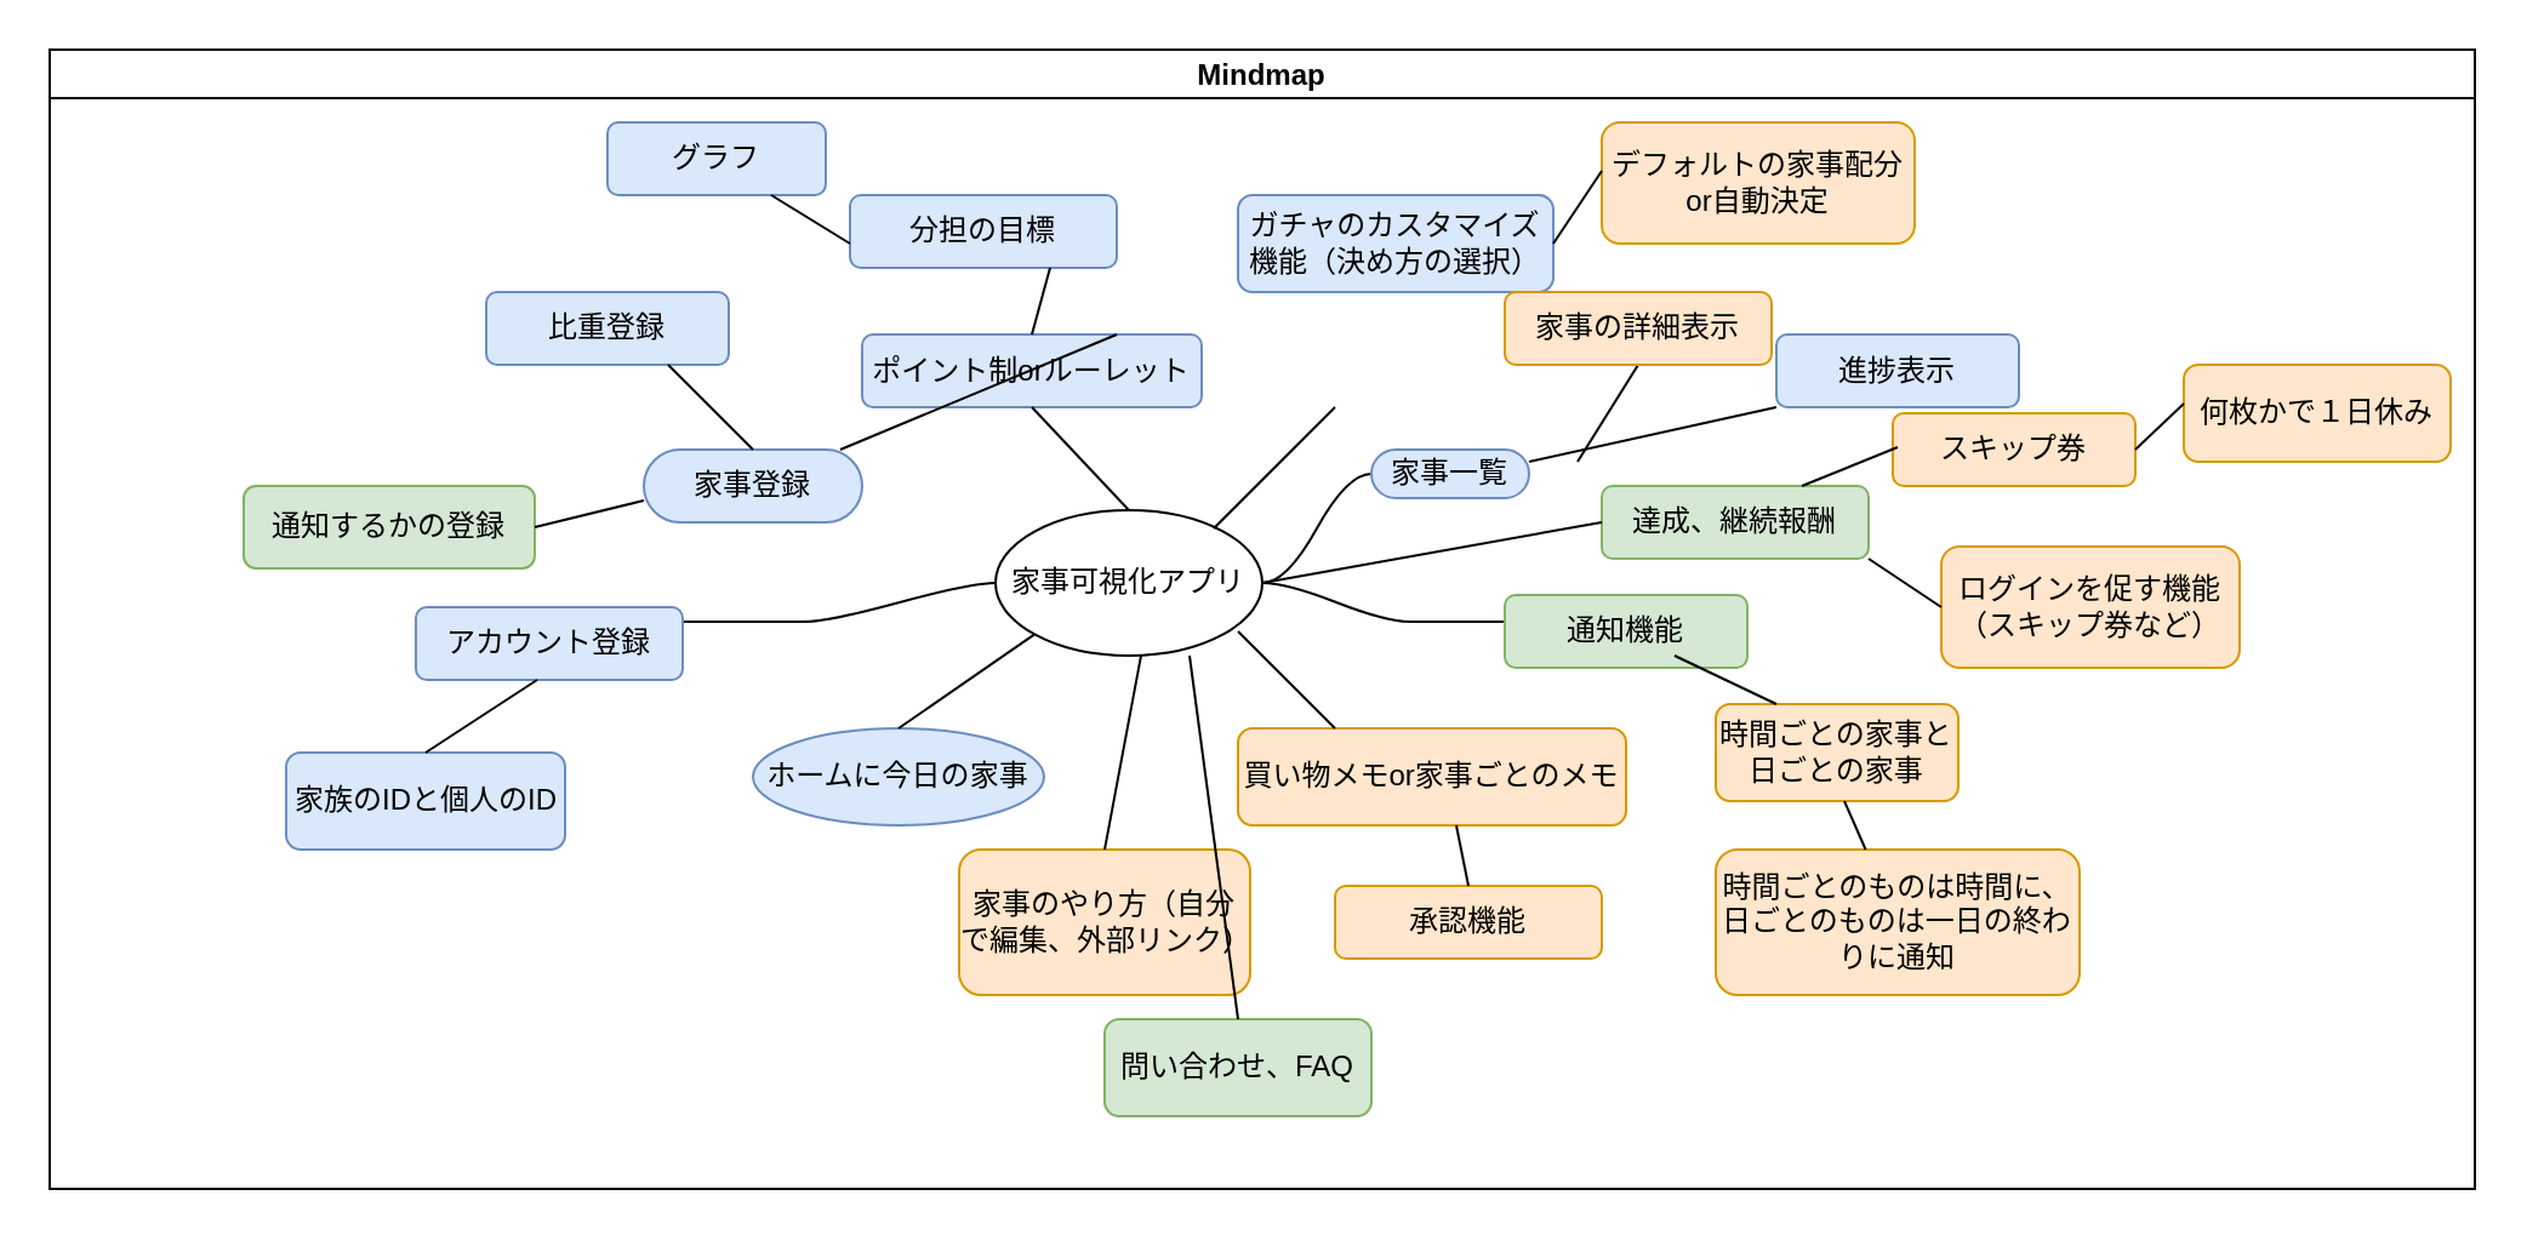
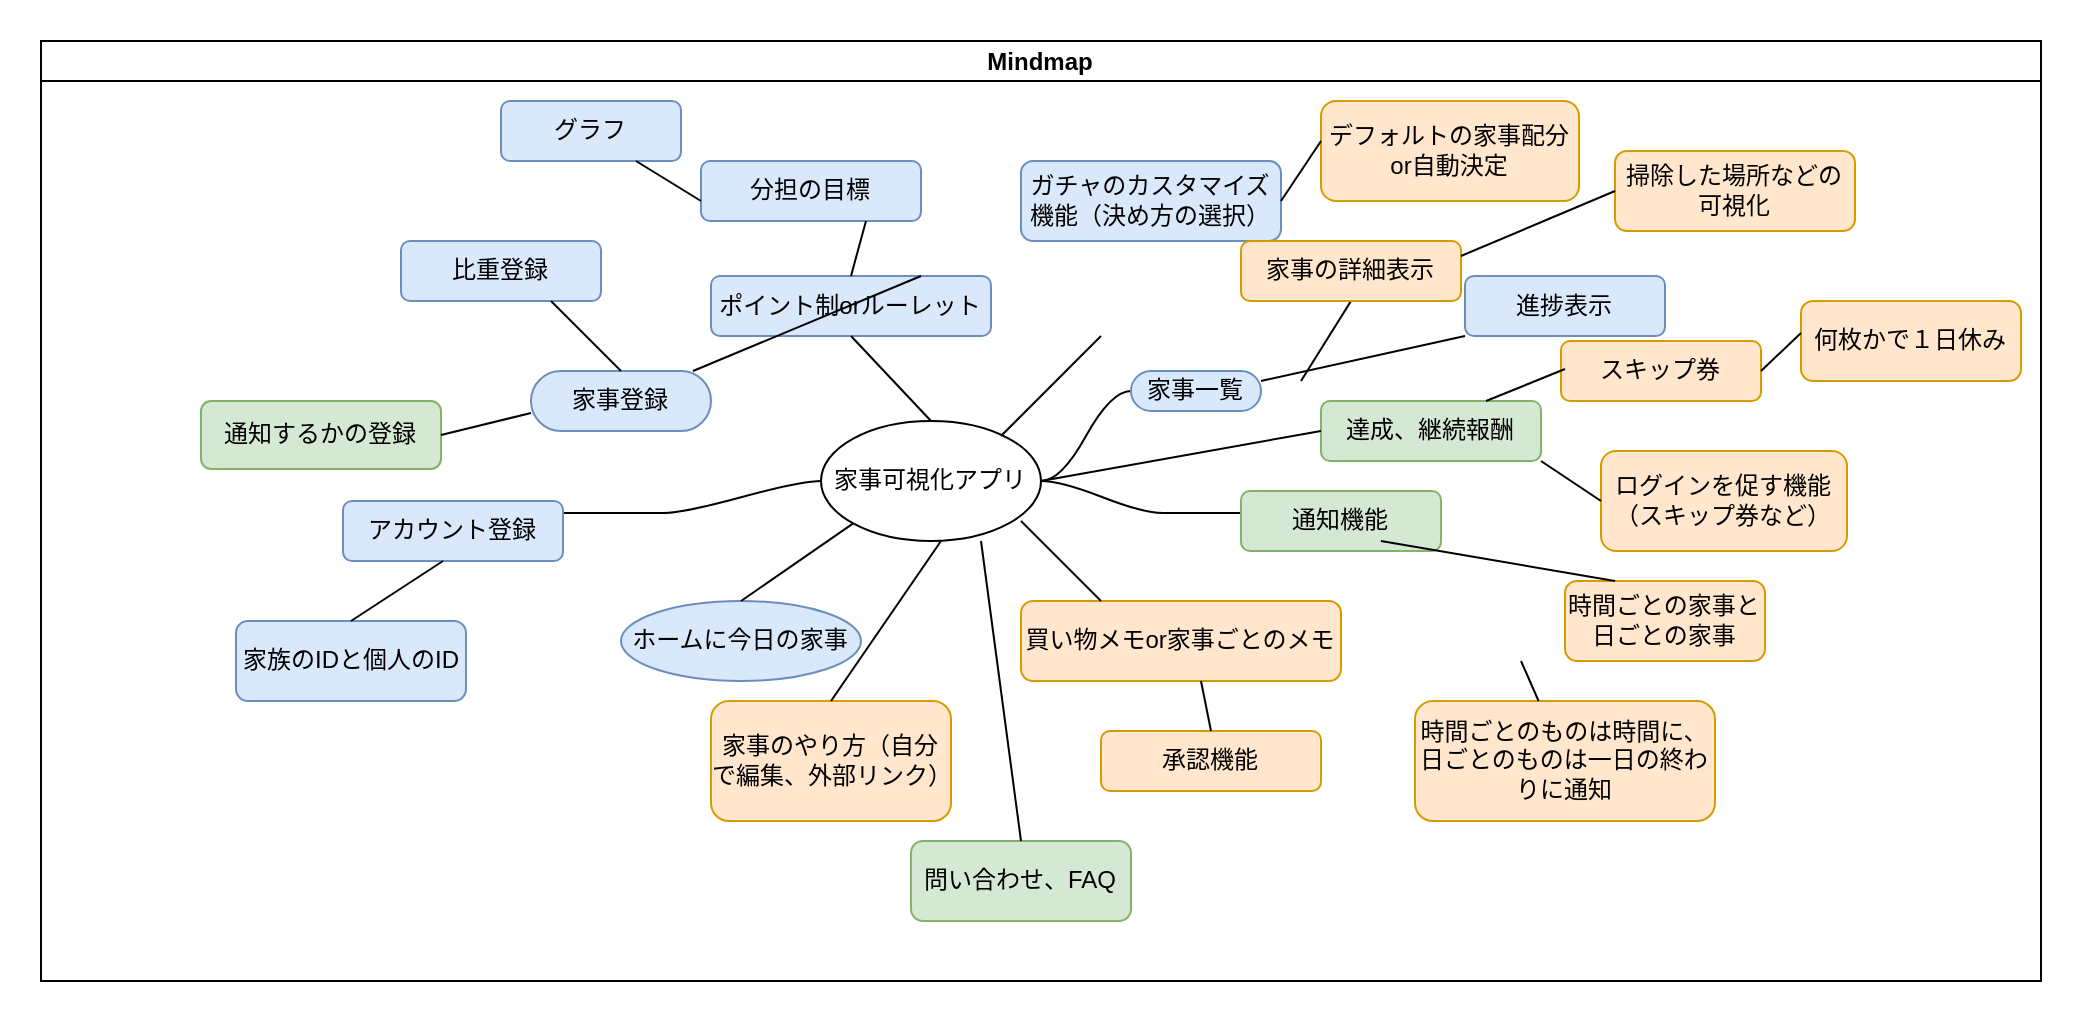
  <mxCell id="0" />
  <mxCell id="1" parent="0" />
  <mxCell id="2" value="Mindmap" style="swimlane;startSize=20;horizontal=1;containerType=tree;" parent="1" vertex="1"><mxGeometry x="20" y="20" width="1000" height="470" as="geometry" /></mxCell>
  <mxCell id="3" value="" style="edgeStyle=entityRelationEdgeStyle;startArrow=none;endArrow=none;segment=10;curved=1;sourcePerimeterSpacing=0;targetPerimeterSpacing=0;" parent="2" source="6" target="7" edge="1"><mxGeometry relative="1" as="geometry" /></mxCell>
  <mxCell id="4" value="" style="edgeStyle=entityRelationEdgeStyle;startArrow=none;endArrow=none;segment=10;curved=1;sourcePerimeterSpacing=0;targetPerimeterSpacing=0;" parent="2" source="6" target="8" edge="1"><mxGeometry relative="1" as="geometry" /></mxCell>
  <mxCell id="5" value="" style="edgeStyle=entityRelationEdgeStyle;startArrow=none;endArrow=none;segment=10;curved=1;sourcePerimeterSpacing=0;targetPerimeterSpacing=0;" parent="2" source="6" target="10" edge="1"><mxGeometry relative="1" as="geometry" /></mxCell>
  <mxCell id="6" value="家事可視化アプリ" style="ellipse;whiteSpace=wrap;html=1;align=center;treeFolding=1;treeMoving=1;newEdgeStyle={&quot;edgeStyle&quot;:&quot;entityRelationEdgeStyle&quot;,&quot;startArrow&quot;:&quot;none&quot;,&quot;endArrow&quot;:&quot;none&quot;,&quot;segment&quot;:10,&quot;curved&quot;:1,&quot;sourcePerimeterSpacing&quot;:0,&quot;targetPerimeterSpacing&quot;:0};" parent="2" vertex="1"><mxGeometry x="390" y="190" width="110" height="60" as="geometry" /></mxCell>
  <mxCell id="7" value="家事一覧" style="whiteSpace=wrap;html=1;rounded=1;arcSize=50;align=center;verticalAlign=middle;strokeWidth=1;autosize=1;spacing=4;treeFolding=1;treeMoving=1;newEdgeStyle={&quot;edgeStyle&quot;:&quot;entityRelationEdgeStyle&quot;,&quot;startArrow&quot;:&quot;none&quot;,&quot;endArrow&quot;:&quot;none&quot;,&quot;segment&quot;:10,&quot;curved&quot;:1,&quot;sourcePerimeterSpacing&quot;:0,&quot;targetPerimeterSpacing&quot;:0};fillColor=#dae8fc;strokeColor=#6c8ebf;" parent="2" vertex="1"><mxGeometry x="545" y="165" width="65" height="20" as="geometry" /></mxCell>
  <mxCell id="8" value="" style="whiteSpace=wrap;html=1;shape=partialRectangle;top=0;left=0;bottom=1;right=0;points=[[0,1],[1,1]];fillColor=none;align=center;verticalAlign=bottom;routingCenterY=0.5;snapToPoint=1;autosize=1;treeFolding=1;treeMoving=1;newEdgeStyle={&quot;edgeStyle&quot;:&quot;entityRelationEdgeStyle&quot;,&quot;startArrow&quot;:&quot;none&quot;,&quot;endArrow&quot;:&quot;none&quot;,&quot;segment&quot;:10,&quot;curved&quot;:1,&quot;sourcePerimeterSpacing&quot;:0,&quot;targetPerimeterSpacing&quot;:0};" parent="2" vertex="1"><mxGeometry x="561" y="196" width="50" height="40" as="geometry" /></mxCell>
  <mxCell id="9" value="家事登録" style="whiteSpace=wrap;html=1;rounded=1;arcSize=50;align=center;verticalAlign=middle;strokeWidth=1;autosize=1;spacing=4;treeFolding=1;treeMoving=1;newEdgeStyle={&quot;edgeStyle&quot;:&quot;entityRelationEdgeStyle&quot;,&quot;startArrow&quot;:&quot;none&quot;,&quot;endArrow&quot;:&quot;none&quot;,&quot;segment&quot;:10,&quot;curved&quot;:1,&quot;sourcePerimeterSpacing&quot;:0,&quot;targetPerimeterSpacing&quot;:0};fillColor=#dae8fc;strokeColor=#6c8ebf;" parent="2" vertex="1"><mxGeometry x="245" y="165" width="90" height="30" as="geometry" /></mxCell>
  <mxCell id="10" value="" style="whiteSpace=wrap;html=1;shape=partialRectangle;top=0;left=0;bottom=1;right=0;points=[[0,1],[1,1]];fillColor=none;align=center;verticalAlign=bottom;routingCenterY=0.5;snapToPoint=1;autosize=1;treeFolding=1;treeMoving=1;newEdgeStyle={&quot;edgeStyle&quot;:&quot;entityRelationEdgeStyle&quot;,&quot;startArrow&quot;:&quot;none&quot;,&quot;endArrow&quot;:&quot;none&quot;,&quot;segment&quot;:10,&quot;curved&quot;:1,&quot;sourcePerimeterSpacing&quot;:0,&quot;targetPerimeterSpacing&quot;:0};" parent="2" vertex="1"><mxGeometry x="261" y="196" width="50" height="40" as="geometry" /></mxCell>
  <mxCell id="11" value="ホームに今日の家事" style="ellipse;whiteSpace=wrap;html=1;fillColor=#dae8fc;strokeColor=#6c8ebf;" vertex="1" parent="2"><mxGeometry x="290" y="280" width="120" height="40" as="geometry" /></mxCell>
  <mxCell id="12" value="" style="endArrow=none;html=1;entryX=0;entryY=1;entryDx=0;entryDy=0;exitX=0.5;exitY=0;exitDx=0;exitDy=0;" edge="1" parent="2" source="11" target="6"><mxGeometry width="50" height="50" relative="1" as="geometry"><mxPoint x="410" y="310" as="sourcePoint" /><mxPoint x="460" y="260" as="targetPoint" /></mxGeometry></mxCell>
  <mxCell id="13" value="進捗表示" style="rounded=1;whiteSpace=wrap;html=1;fillColor=#dae8fc;strokeColor=#6c8ebf;" vertex="1" parent="2"><mxGeometry x="712" y="117.5" width="100" height="30" as="geometry" /></mxCell>
  <mxCell id="14" value="" style="endArrow=none;html=1;entryX=0.5;entryY=1;entryDx=0;entryDy=0;" edge="1" parent="2" target="52"><mxGeometry width="50" height="50" relative="1" as="geometry"><mxPoint x="630" y="170" as="sourcePoint" /><mxPoint x="650" y="147.5" as="targetPoint" /></mxGeometry></mxCell>
  <mxCell id="15" value="ポイント制orルーレット" style="rounded=1;whiteSpace=wrap;html=1;fillColor=#dae8fc;strokeColor=#6c8ebf;" vertex="1" parent="2"><mxGeometry x="335" y="117.5" width="140" height="30" as="geometry" /></mxCell>
  <mxCell id="16" value="分担の目標" style="rounded=1;whiteSpace=wrap;html=1;fillColor=#dae8fc;strokeColor=#6c8ebf;" vertex="1" parent="2"><mxGeometry x="330" y="60" width="110" height="30" as="geometry" /></mxCell>
  <mxCell id="17" value="" style="endArrow=none;html=1;exitX=0.5;exitY=0;exitDx=0;exitDy=0;entryX=0.75;entryY=1;entryDx=0;entryDy=0;" edge="1" parent="2" source="15" target="16"><mxGeometry width="50" height="50" relative="1" as="geometry"><mxPoint x="390" y="140" as="sourcePoint" /><mxPoint x="440" y="90" as="targetPoint" /></mxGeometry></mxCell>
  <mxCell id="18" value="" style="endArrow=none;html=1;exitX=0.5;exitY=0;exitDx=0;exitDy=0;entryX=0.5;entryY=1;entryDx=0;entryDy=0;" edge="1" parent="2" source="6" target="15"><mxGeometry width="50" height="50" relative="1" as="geometry"><mxPoint x="390" y="205" as="sourcePoint" /><mxPoint x="440" y="155" as="targetPoint" /></mxGeometry></mxCell>
  <mxCell id="19" style="edgeStyle=none;html=1;" edge="1" parent="2" source="20"><mxGeometry relative="1" as="geometry"><mxPoint x="600" y="240" as="targetPoint" /></mxGeometry></mxCell>
  <mxCell id="20" value="通知機能" style="rounded=1;whiteSpace=wrap;html=1;fillColor=#d5e8d4;strokeColor=#82b366;" vertex="1" parent="2"><mxGeometry x="600" y="225" width="100" height="30" as="geometry" /></mxCell>
- <mxCell id="21" value="時間ごとの家事と日ごとの家事" style="rounded=1;whiteSpace=wrap;html=1;fillColor=#ffe6cc;strokeColor=#d79b00;" vertex="1" parent="2"><mxGeometry x="687" y="270" width="100" height="40" as="geometry" /></mxCell>
+ <mxCell id="21" value="時間ごとの家事と日ごとの家事" style="rounded=1;whiteSpace=wrap;html=1;fillColor=#ffe6cc;strokeColor=#d79b00;" vertex="1" parent="2"><mxGeometry x="762" y="270" width="100" height="40" as="geometry" /></mxCell>
  <mxCell id="22" value="時間ごとのものは時間に、日ごとのものは一日の終わりに通知" style="rounded=1;whiteSpace=wrap;html=1;fillColor=#ffe6cc;strokeColor=#d79b00;" vertex="1" parent="2"><mxGeometry x="687" y="330" width="150" height="60" as="geometry" /></mxCell>
  <mxCell id="23" value="通知するかの登録" style="rounded=1;whiteSpace=wrap;html=1;fillColor=#d5e8d4;strokeColor=#82b366;" vertex="1" parent="2"><mxGeometry x="80" y="180" width="120" height="34" as="geometry" /></mxCell>
  <mxCell id="24" value="" style="endArrow=none;html=1;exitX=1;exitY=0.5;exitDx=0;exitDy=0;" edge="1" parent="2" source="23"><mxGeometry width="50" height="50" relative="1" as="geometry"><mxPoint x="195" y="236" as="sourcePoint" /><mxPoint x="245" y="186" as="targetPoint" /></mxGeometry></mxCell>
  <mxCell id="25" value="アカウント登録" style="rounded=1;whiteSpace=wrap;html=1;fillColor=#dae8fc;strokeColor=#6c8ebf;" vertex="1" parent="2"><mxGeometry x="151" y="230" width="110" height="30" as="geometry" /></mxCell>
  <mxCell id="26" value="家族のIDと個人のID" style="rounded=1;whiteSpace=wrap;html=1;fillColor=#dae8fc;strokeColor=#6c8ebf;" vertex="1" parent="2"><mxGeometry x="97.5" y="290" width="115" height="40" as="geometry" /></mxCell>
  <mxCell id="27" value="" style="endArrow=none;html=1;exitX=0.5;exitY=0;exitDx=0;exitDy=0;" edge="1" parent="2" source="26"><mxGeometry width="50" height="50" relative="1" as="geometry"><mxPoint x="151" y="310" as="sourcePoint" /><mxPoint x="201" y="260" as="targetPoint" /></mxGeometry></mxCell>
  <mxCell id="28" value="" style="endArrow=none;html=1;exitX=0.25;exitY=0;exitDx=0;exitDy=0;" edge="1" parent="2" source="21"><mxGeometry width="50" height="50" relative="1" as="geometry"><mxPoint x="620" y="300" as="sourcePoint" /><mxPoint x="670" y="250" as="targetPoint" /></mxGeometry></mxCell>
  <mxCell id="29" value="" style="endArrow=none;html=1;" edge="1" parent="2" source="22"><mxGeometry width="50" height="50" relative="1" as="geometry"><mxPoint x="690" y="360" as="sourcePoint" /><mxPoint x="740" y="310" as="targetPoint" /></mxGeometry></mxCell>
  <mxCell id="30" value="比重登録" style="rounded=1;whiteSpace=wrap;html=1;fillColor=#dae8fc;strokeColor=#6c8ebf;" vertex="1" parent="2"><mxGeometry x="180" y="100" width="100" height="30" as="geometry" /></mxCell>
  <mxCell id="31" value="" style="endArrow=none;html=1;exitX=0.5;exitY=0;exitDx=0;exitDy=0;" edge="1" parent="2" source="9"><mxGeometry width="50" height="50" relative="1" as="geometry"><mxPoint x="205" y="180" as="sourcePoint" /><mxPoint x="255" y="130" as="targetPoint" /></mxGeometry></mxCell>
  <mxCell id="32" value="買い物メモor家事ごとのメモ" style="rounded=1;whiteSpace=wrap;html=1;fillColor=#ffe6cc;strokeColor=#d79b00;" vertex="1" parent="2"><mxGeometry x="490" y="280" width="160" height="40" as="geometry" /></mxCell>
  <mxCell id="33" value="" style="endArrow=none;html=1;exitX=0.75;exitY=0;exitDx=0;exitDy=0;" edge="1" parent="2" source="15" target="9"><mxGeometry width="50" height="50" relative="1" as="geometry"><mxPoint x="430" y="400" as="sourcePoint" /><mxPoint x="480" y="350" as="targetPoint" /></mxGeometry></mxCell>
  <mxCell id="34" value="ガチャのカスタマイズ機能（決め方の選択）" style="rounded=1;whiteSpace=wrap;html=1;fillColor=#dae8fc;strokeColor=#6c8ebf;" vertex="1" parent="2"><mxGeometry x="490" y="60" width="130" height="40" as="geometry" /></mxCell>
- <mxCell id="35" value="家事のやり方（自分で編集、外部リンク）" style="rounded=1;whiteSpace=wrap;html=1;fillColor=#ffe6cc;strokeColor=#d79b00;" vertex="1" parent="2"><mxGeometry x="375" y="330" width="120" height="60" as="geometry" /></mxCell>
+ <mxCell id="35" value="家事のやり方（自分で編集、外部リンク）" style="rounded=1;whiteSpace=wrap;html=1;fillColor=#ffe6cc;strokeColor=#d79b00;" vertex="1" parent="2"><mxGeometry x="335" y="330" width="120" height="60" as="geometry" /></mxCell>
  <mxCell id="36" value="" style="endArrow=none;html=1;exitX=0.25;exitY=0;exitDx=0;exitDy=0;" edge="1" parent="2" source="32"><mxGeometry width="50" height="50" relative="1" as="geometry"><mxPoint x="440" y="290" as="sourcePoint" /><mxPoint x="490" y="240" as="targetPoint" /></mxGeometry></mxCell>
  <mxCell id="37" value="デフォルトの家事配分or自動決定" style="rounded=1;whiteSpace=wrap;html=1;fillColor=#ffe6cc;strokeColor=#d79b00;" vertex="1" parent="2"><mxGeometry x="640" y="30" width="129" height="50" as="geometry" /></mxCell>
  <mxCell id="38" value="" style="endArrow=none;html=1;exitX=1;exitY=0.5;exitDx=0;exitDy=0;" edge="1" parent="2" source="34"><mxGeometry width="50" height="50" relative="1" as="geometry"><mxPoint x="590" y="100" as="sourcePoint" /><mxPoint x="640" y="50" as="targetPoint" /></mxGeometry></mxCell>
  <mxCell id="39" value="" style="endArrow=none;html=1;exitX=0.5;exitY=0;exitDx=0;exitDy=0;" edge="1" parent="2" source="35"><mxGeometry width="50" height="50" relative="1" as="geometry"><mxPoint x="400" y="300" as="sourcePoint" /><mxPoint x="450" y="250" as="targetPoint" /></mxGeometry></mxCell>
  <mxCell id="40" value="承認機能" style="rounded=1;whiteSpace=wrap;html=1;fillColor=#ffe6cc;strokeColor=#d79b00;" vertex="1" parent="2"><mxGeometry x="530" y="345" width="110" height="30" as="geometry" /></mxCell>
  <mxCell id="41" value="" style="endArrow=none;html=1;exitX=0.5;exitY=0;exitDx=0;exitDy=0;" edge="1" parent="2" source="40"><mxGeometry width="50" height="50" relative="1" as="geometry"><mxPoint x="530" y="370" as="sourcePoint" /><mxPoint x="580" y="320" as="targetPoint" /></mxGeometry></mxCell>
  <mxCell id="42" value="" style="endArrow=none;html=1;" edge="1" parent="2"><mxGeometry width="50" height="50" relative="1" as="geometry"><mxPoint x="480" y="197.5" as="sourcePoint" /><mxPoint x="530" y="147.5" as="targetPoint" /></mxGeometry></mxCell>
  <mxCell id="43" value="問い合わせ、FAQ" style="rounded=1;whiteSpace=wrap;html=1;fillColor=#d5e8d4;strokeColor=#82b366;" vertex="1" parent="2"><mxGeometry x="435" y="400" width="110" height="40" as="geometry" /></mxCell>
  <mxCell id="44" value="" style="endArrow=none;html=1;exitX=0.5;exitY=0;exitDx=0;exitDy=0;" edge="1" parent="2" source="43"><mxGeometry width="50" height="50" relative="1" as="geometry"><mxPoint x="430" y="300" as="sourcePoint" /><mxPoint x="470" y="250" as="targetPoint" /></mxGeometry></mxCell>
  <mxCell id="45" value="ログインを促す機能&lt;div&gt;（スキップ券など）&lt;/div&gt;" style="rounded=1;whiteSpace=wrap;html=1;fillColor=#ffe6cc;strokeColor=#d79b00;" vertex="1" parent="2"><mxGeometry x="780" y="205" width="123" height="50" as="geometry" /></mxCell>
  <mxCell id="46" value="スキップ券" style="rounded=1;whiteSpace=wrap;html=1;fillColor=#ffe6cc;strokeColor=#d79b00;" vertex="1" parent="2"><mxGeometry x="760" y="150" width="100" height="30" as="geometry" /></mxCell>
  <mxCell id="47" value="何枚かで１日休み" style="rounded=1;whiteSpace=wrap;html=1;fillColor=#ffe6cc;strokeColor=#d79b00;" vertex="1" parent="2"><mxGeometry x="880" y="130" width="110" height="40" as="geometry" /></mxCell>
  <mxCell id="48" value="達成、継続報酬" style="rounded=1;whiteSpace=wrap;html=1;fillColor=#d5e8d4;strokeColor=#82b366;" vertex="1" parent="2"><mxGeometry x="640" y="180" width="110" height="30" as="geometry" /></mxCell>
  <mxCell id="49" value="" style="endArrow=none;html=1;" edge="1" parent="2"><mxGeometry width="50" height="50" relative="1" as="geometry"><mxPoint x="500" y="220" as="sourcePoint" /><mxPoint x="640" y="195" as="targetPoint" /></mxGeometry></mxCell>
+ <mxCell id="50" value="掃除した場所などの可視化" style="rounded=1;whiteSpace=wrap;html=1;fillColor=#ffe6cc;strokeColor=#d79b00;" vertex="1" parent="2"><mxGeometry x="787" y="55" width="120" height="40" as="geometry" /></mxCell>
  <mxCell id="51" value="" style="endArrow=none;html=1;exitX=0.75;exitY=0;exitDx=0;exitDy=0;" edge="1" parent="2" source="48"><mxGeometry width="50" height="50" relative="1" as="geometry"><mxPoint x="712" y="214" as="sourcePoint" /><mxPoint x="762" y="164" as="targetPoint" /></mxGeometry></mxCell>
  <mxCell id="52" value="家事の詳細表示" style="rounded=1;whiteSpace=wrap;html=1;fillColor=#ffe6cc;strokeColor=#d79b00;" vertex="1" parent="2"><mxGeometry x="600" y="100" width="110" height="30" as="geometry" /></mxCell>
  <mxCell id="53" value="" style="endArrow=none;html=1;exitX=1;exitY=0.25;exitDx=0;exitDy=0;" edge="1" parent="2" source="7"><mxGeometry width="50" height="50" relative="1" as="geometry"><mxPoint x="662" y="197.5" as="sourcePoint" /><mxPoint x="712" y="147.5" as="targetPoint" /></mxGeometry></mxCell>
+ <mxCell id="54" value="" style="endArrow=none;html=1;exitX=1;exitY=0.25;exitDx=0;exitDy=0;entryX=0;entryY=0.5;entryDx=0;entryDy=0;" edge="1" parent="2" source="52" target="50"><mxGeometry width="50" height="50" relative="1" as="geometry"><mxPoint x="730" y="120" as="sourcePoint" /><mxPoint x="780" y="70" as="targetPoint" /></mxGeometry></mxCell>
  <mxCell id="55" value="" style="endArrow=none;html=1;exitX=1;exitY=0.5;exitDx=0;exitDy=0;" edge="1" parent="2" source="46"><mxGeometry width="50" height="50" relative="1" as="geometry"><mxPoint x="830" y="196" as="sourcePoint" /><mxPoint x="880" y="146" as="targetPoint" /></mxGeometry></mxCell>
  <mxCell id="56" value="" style="endArrow=none;html=1;exitX=0;exitY=0.5;exitDx=0;exitDy=0;" edge="1" parent="2" source="45"><mxGeometry width="50" height="50" relative="1" as="geometry"><mxPoint x="700" y="260" as="sourcePoint" /><mxPoint x="750" y="210" as="targetPoint" /></mxGeometry></mxCell>
  <mxCell id="57" value="グラフ" style="rounded=1;whiteSpace=wrap;html=1;fillColor=#dae8fc;strokeColor=#6c8ebf;" vertex="1" parent="2"><mxGeometry x="230" y="30" width="90" height="30" as="geometry" /></mxCell>
  <mxCell id="58" value="" style="endArrow=none;html=1;entryX=0.75;entryY=1;entryDx=0;entryDy=0;" edge="1" parent="2" target="57"><mxGeometry width="50" height="50" relative="1" as="geometry"><mxPoint x="330" y="80" as="sourcePoint" /><mxPoint x="380" y="30" as="targetPoint" /></mxGeometry></mxCell>
